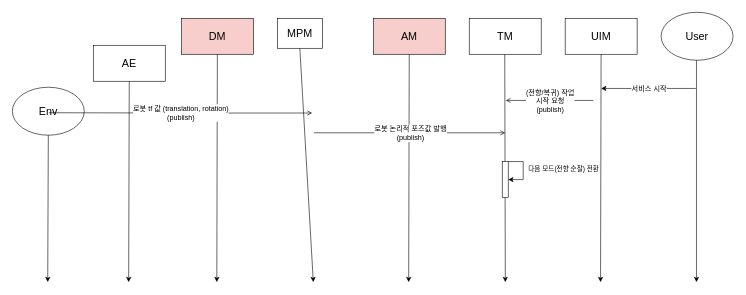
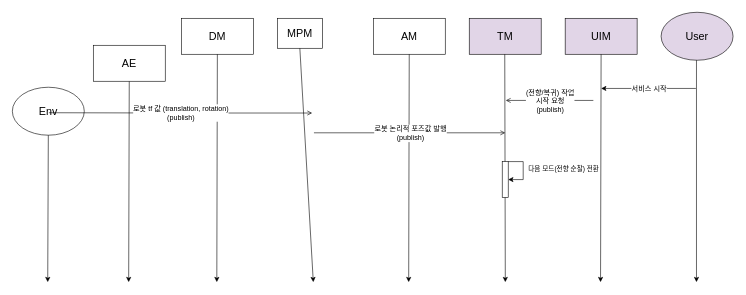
  <mxCell id="0" />
  <mxCell id="1" parent="0" />
  <mxCell id="2" value="&lt;font style=&quot;font-size: 18px;&quot;&gt;Env&lt;/font&gt;" style="ellipse;whiteSpace=wrap;html=1;" vertex="1" parent="1"><mxGeometry x="20" y="145" width="120" height="80" as="geometry" /></mxCell>
- <mxCell id="3" value="&lt;font style=&quot;font-size: 18px;&quot;&gt;DM&lt;/font&gt;" style="rounded=0;whiteSpace=wrap;html=1;fillColor=#f8cecc;" vertex="1" parent="1"><mxGeometry x="302" y="30" width="120" height="60" as="geometry" /></mxCell>
+ <mxCell id="3" value="&lt;font style=&quot;font-size: 18px;&quot;&gt;DM&lt;/font&gt;" style="rounded=0;whiteSpace=wrap;html=1;" vertex="1" parent="1"><mxGeometry x="302" y="30" width="120" height="60" as="geometry" /></mxCell>
  <mxCell id="4" value="&lt;font style=&quot;font-size: 18px;&quot;&gt;MPM&lt;/font&gt;" style="rounded=0;whiteSpace=wrap;html=1;" vertex="1" parent="1"><mxGeometry x="462" y="30" width="75" height="50" as="geometry" /></mxCell>
- <mxCell id="5" value="&lt;font style=&quot;font-size: 18px;&quot;&gt;AM&lt;/font&gt;" style="rounded=0;whiteSpace=wrap;html=1;fillColor=#f8cecc;" vertex="1" parent="1"><mxGeometry x="622" y="30" width="120" height="60" as="geometry" /></mxCell>
- <mxCell id="6" value="&lt;font style=&quot;font-size: 18px;&quot;&gt;TM&lt;/font&gt;" style="rounded=0;whiteSpace=wrap;html=1;" vertex="1" parent="1"><mxGeometry x="782" y="30" width="120" height="60" as="geometry" /></mxCell>
- <mxCell id="7" value="&lt;font style=&quot;font-size: 18px;&quot;&gt;UIM&lt;/font&gt;" style="rounded=0;whiteSpace=wrap;html=1;" vertex="1" parent="1"><mxGeometry x="942" y="30" width="120" height="60" as="geometry" /></mxCell>
- <mxCell id="8" value="&lt;font style=&quot;font-size: 18px;&quot;&gt;User&lt;/font&gt;" style="ellipse;whiteSpace=wrap;html=1;" vertex="1" parent="1"><mxGeometry x="1102" y="20" width="120" height="80" as="geometry" /></mxCell>
+ <mxCell id="5" value="&lt;font style=&quot;font-size: 18px;&quot;&gt;AM&lt;/font&gt;" style="rounded=0;whiteSpace=wrap;html=1;" vertex="1" parent="1"><mxGeometry x="622" y="30" width="120" height="60" as="geometry" /></mxCell>
+ <mxCell id="6" value="&lt;font style=&quot;font-size: 18px;&quot;&gt;TM&lt;/font&gt;" style="rounded=0;whiteSpace=wrap;html=1;fillColor=#e1d5e7;" vertex="1" parent="1"><mxGeometry x="782" y="30" width="120" height="60" as="geometry" /></mxCell>
+ <mxCell id="7" value="&lt;font style=&quot;font-size: 18px;&quot;&gt;UIM&lt;/font&gt;" style="rounded=0;whiteSpace=wrap;html=1;fillColor=#e1d5e7;" vertex="1" parent="1"><mxGeometry x="942" y="30" width="120" height="60" as="geometry" /></mxCell>
+ <mxCell id="8" value="&lt;font style=&quot;font-size: 18px;&quot;&gt;User&lt;/font&gt;" style="ellipse;whiteSpace=wrap;html=1;fillColor=#e1d5e7;" vertex="1" parent="1"><mxGeometry x="1102" y="20" width="120" height="80" as="geometry" /></mxCell>
  <mxCell id="9" value="" style="endArrow=classic;html=1;rounded=0;exitX=0.5;exitY=1;exitDx=0;exitDy=0;" edge="1" parent="1" source="2"><mxGeometry width="50" height="50" relative="1" as="geometry"><mxPoint x="79.94" y="90" as="sourcePoint" /><mxPoint x="79" y="470" as="targetPoint" /></mxGeometry></mxCell>
  <mxCell id="10" value="" style="endArrow=classic;html=1;rounded=0;" edge="1" parent="1"><mxGeometry width="50" height="50" relative="1" as="geometry"><mxPoint x="361.94" y="90" as="sourcePoint" /><mxPoint x="361" y="470" as="targetPoint" /></mxGeometry></mxCell>
  <mxCell id="11" value="" style="endArrow=classic;html=1;rounded=0;" edge="1" parent="1"><mxGeometry width="50" height="50" relative="1" as="geometry"><mxPoint x="681.94" y="90" as="sourcePoint" /><mxPoint x="681" y="470" as="targetPoint" /></mxGeometry></mxCell>
  <mxCell id="12" value="" style="endArrow=classic;html=1;rounded=0;" edge="1" parent="1"><mxGeometry width="50" height="50" relative="1" as="geometry"><mxPoint x="1001.94" y="90" as="sourcePoint" /><mxPoint x="1001" y="470" as="targetPoint" /></mxGeometry></mxCell>
  <mxCell id="13" value="" style="endArrow=classic;html=1;rounded=0;" edge="1" parent="1"><mxGeometry width="50" height="50" relative="1" as="geometry"><mxPoint x="1161" y="100" as="sourcePoint" /><mxPoint x="1161" y="470" as="targetPoint" /></mxGeometry></mxCell>
  <mxCell id="14" value="" style="endArrow=classic;html=1;rounded=0;startArrow=none;startFill=0;endFill=1;" edge="1" parent="1"><mxGeometry width="50" height="50" relative="1" as="geometry"><mxPoint x="841.236" y="90" as="sourcePoint" /><mxPoint x="842.176" y="470" as="targetPoint" /></mxGeometry></mxCell>
  <mxCell id="15" value="" style="endArrow=open;endSize=6;html=1;rounded=0;startSize=6;" edge="1" parent="1"><mxGeometry x="0.032" y="-20" width="160" relative="1" as="geometry"><mxPoint x="523" y="221" as="sourcePoint" /><mxPoint x="842" y="221" as="targetPoint" /><mxPoint as="offset" /></mxGeometry></mxCell>
  <mxCell id="16" value="로봇 논리적 포즈값 발행&lt;br&gt;(publish)" style="edgeLabel;html=1;align=center;verticalAlign=middle;resizable=0;points=[];fontSize=12;" connectable="0" vertex="1" parent="15"><mxGeometry relative="1" as="geometry"><mxPoint as="offset" /></mxGeometry></mxCell>
  <mxCell id="17" value="" style="endArrow=open;endSize=6;html=1;rounded=0;startSize=6;" edge="1" parent="1"><mxGeometry y="20" width="160" relative="1" as="geometry"><mxPoint x="81" y="187.5" as="sourcePoint" /><mxPoint x="520" y="188" as="targetPoint" /><mxPoint as="offset" /><Array as="points"><mxPoint x="304" y="188" /></Array></mxGeometry></mxCell>
  <mxCell id="18" value="로봇 tf 값 (translation, rotation)&lt;br style=&quot;border-color: var(--border-color); font-size: 12px;&quot;&gt;(publish)" style="edgeLabel;html=1;align=center;verticalAlign=middle;resizable=0;points=[];fontSize=12;" connectable="0" vertex="1" parent="17"><mxGeometry relative="1" as="geometry"><mxPoint as="offset" /></mxGeometry></mxCell>
  <mxCell id="19" value="" style="endArrow=classic;endSize=6;html=1;rounded=0;endFill=1;" edge="1" parent="1"><mxGeometry x="0.03" y="-10" width="160" relative="1" as="geometry"><mxPoint x="1160" y="147" as="sourcePoint" /><mxPoint x="1002" y="147" as="targetPoint" /><mxPoint as="offset" /></mxGeometry></mxCell>
  <mxCell id="20" value="서비스 시작" style="edgeLabel;html=1;align=center;verticalAlign=middle;resizable=0;points=[];fontSize=12;" connectable="0" vertex="1" parent="19"><mxGeometry relative="1" as="geometry"><mxPoint as="offset" /></mxGeometry></mxCell>
  <mxCell id="21" value="" style="endArrow=open;endSize=6;html=1;rounded=0;endFill=0;startSize=6;" edge="1" parent="1"><mxGeometry x="0.031" y="-20" width="160" relative="1" as="geometry"><mxPoint x="989" y="167" as="sourcePoint" /><mxPoint x="843" y="167" as="targetPoint" /><mxPoint as="offset" /></mxGeometry></mxCell>
  <mxCell id="22" value="(전향/복귀) 작업 &lt;br&gt;시작 요청&lt;br style=&quot;border-color: var(--border-color); font-size: 12px;&quot;&gt;(publish)" style="edgeLabel;html=1;align=center;verticalAlign=middle;resizable=0;points=[];fontSize=12;" connectable="0" vertex="1" parent="21"><mxGeometry relative="1" as="geometry"><mxPoint as="offset" /></mxGeometry></mxCell>
  <mxCell id="23" value="" style="endArrow=classic;html=1;rounded=0;endFill=1;exitX=0.5;exitY=1;exitDx=0;exitDy=0;" edge="1" parent="1" source="4"><mxGeometry width="50" height="50" relative="1" as="geometry"><mxPoint x="517" y="90" as="sourcePoint" /><mxPoint x="521.94" y="470" as="targetPoint" /></mxGeometry></mxCell>
  <mxCell id="24" value="" style="html=1;points=[[0,0,0,0,5],[0,1,0,0,-5],[1,0,0,0,5],[1,1,0,0,-5]];perimeter=orthogonalPerimeter;outlineConnect=0;targetShapes=umlLifeline;portConstraint=eastwest;newEdgeStyle={&quot;curved&quot;:0,&quot;rounded&quot;:0};" vertex="1" parent="1"><mxGeometry x="837" y="269" width="10" height="60" as="geometry" /></mxCell>
  <mxCell id="25" value="다음 모드(전향 순찰) 전환" style="html=1;align=left;spacingLeft=2;endArrow=classic;rounded=0;edgeStyle=orthogonalEdgeStyle;curved=0;rounded=0;startSize=6;endFill=1;" edge="1" parent="1" target="24"><mxGeometry x="-0.059" y="5" relative="1" as="geometry"><mxPoint x="847" y="269" as="sourcePoint" /><Array as="points"><mxPoint x="872" y="299" /></Array><mxPoint as="offset" /></mxGeometry></mxCell>
  <mxCell id="26" value="" style="endArrow=classic;html=1;rounded=0;exitX=0.5;exitY=1;exitDx=0;exitDy=0;" edge="1" parent="1" source="27"><mxGeometry width="50" height="50" relative="1" as="geometry"><mxPoint x="215" y="100" as="sourcePoint" /><mxPoint x="214" y="470" as="targetPoint" /></mxGeometry></mxCell>
  <mxCell id="27" value="&lt;span style=&quot;font-size: 18px;&quot;&gt;AE&lt;/span&gt;" style="rounded=0;whiteSpace=wrap;html=1;" vertex="1" parent="1"><mxGeometry x="155" y="75" width="120" height="60" as="geometry" /></mxCell>
